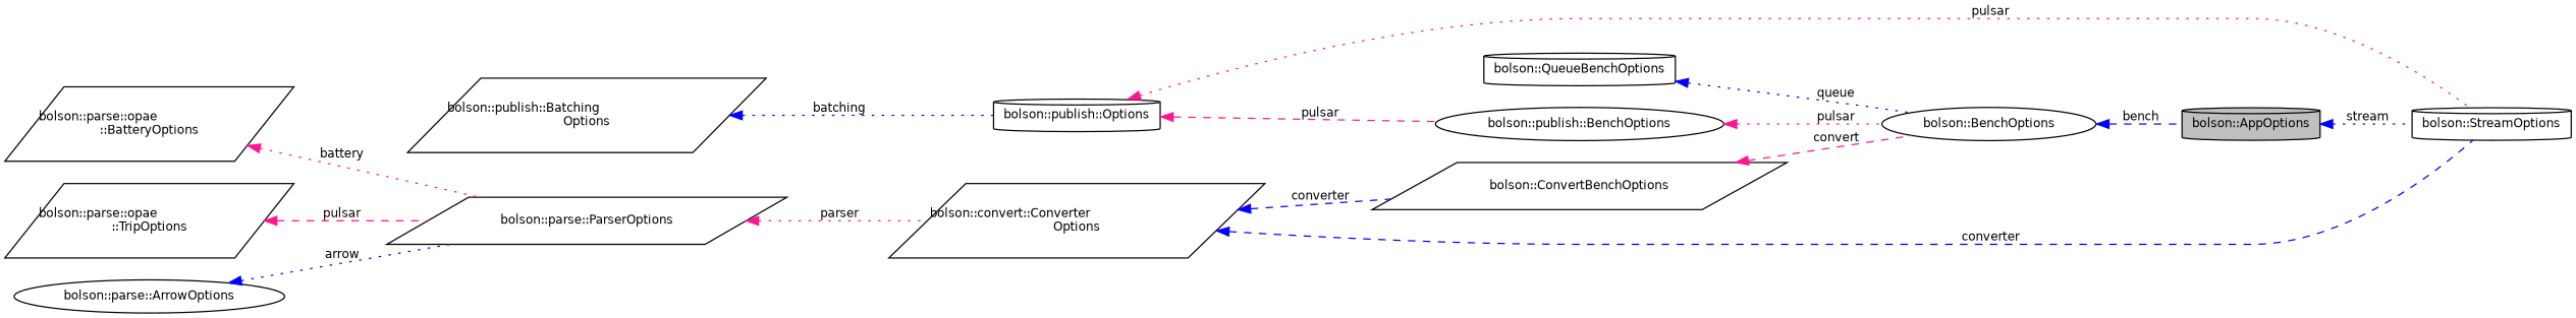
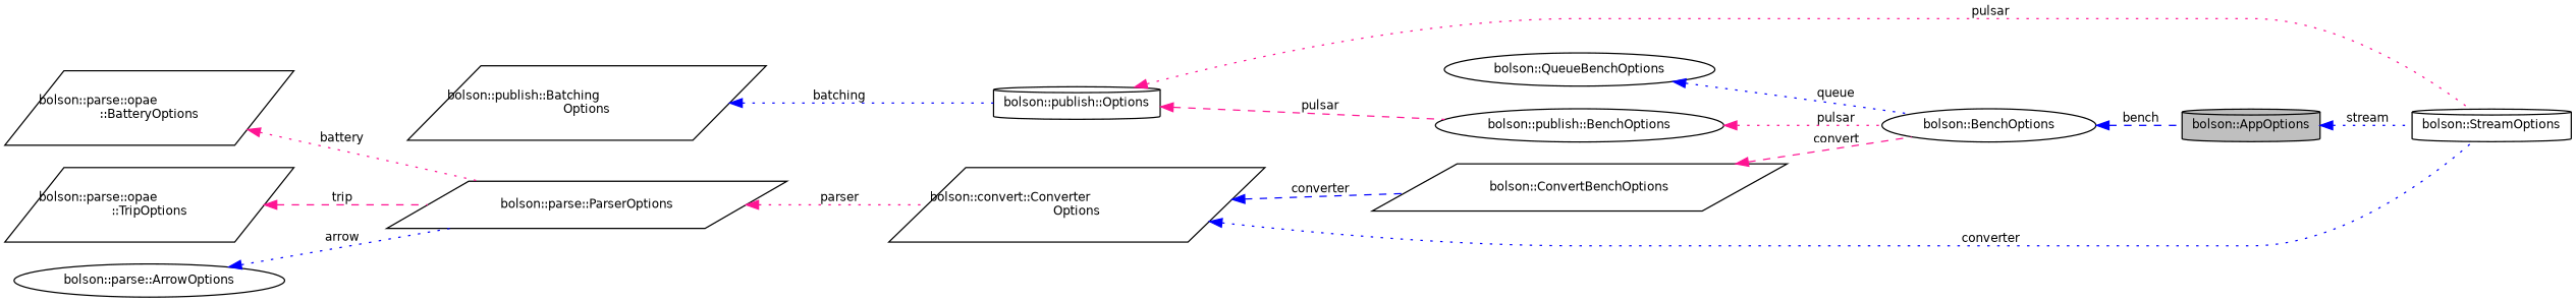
  digraph {
    rankdir=LR
    node [color=black fillcolor=white fontname=Helvetica fontsize=10 shape=parallelogram style=filled]
    edge [color=blue dir=back fontname=Helvetica fontsize=10 labelfontname=Helvetica labelfontsize=10 style=dotted]
    n1 [fillcolor=grey75 fontcolor=black height=0.2 label="bolson::AppOptions" shape=cylinder width=0.4]
    n2 [height=0.2 label="bolson::StreamOptions" shape=cylinder width=0.4]
    n3 [height=0.2 label="bolson::convert::Converter\lOptions" width=0.4]
    n4 [height=0.2 label="bolson::ConvertBenchOptions" width=0.4]
    n5 [height=0.2 label="bolson::BenchOptions" shape=ellipse width=0.4]
    n6 [height=0.2 label="bolson::parse::ParserOptions" width=0.4]
    n7 [height=0.2 label="bolson::parse::opae\l::BatteryOptions" width=0.4]
    n8 [height=0.2 label="bolson::parse::opae\l::TripOptions" width=0.4]
    n9 [height=0.2 label="bolson::parse::ArrowOptions" shape=ellipse width=0.4]
    n10 [height=0.2 label="bolson::publish::Options" shape=cylinder width=0.4]
    n11 [height=0.2 label="bolson::publish::BenchOptions" shape=ellipse width=0.4]
    n12 [height=0.2 label="bolson::publish::Batching\lOptions" width=0.4]
-   n13 [height=0.2 label="bolson::QueueBenchOptions" shape=cylinder width=0.4]
+   n13 [height=0.2 label="bolson::QueueBenchOptions" shape=ellipse width=0.4]
    n1 -> n2 [label=" stream"]
-   n3 -> n2 [label=" converter" style=dashed]
+   n3 -> n2 [label=" converter"]
    n3 -> n4 [label=" converter" style=dashed]
    n4 -> n5 [color=deeppink label=" convert" style=dashed]
    n5 -> n1 [label=" bench" style=dashed]
    n6 -> n3 [color=deeppink label=" parser"]
    n7 -> n6 [color=deeppink label=" battery"]
-   n8 -> n6 [color=deeppink label=" pulsar" style=dashed]
+   n8 -> n6 [color=deeppink label=" trip" style=dashed]
    n9 -> n6 [label=" arrow"]
    n10 -> n2 [color=deeppink label=" pulsar"]
    n10 -> n11 [color=deeppink label=" pulsar" style=dashed]
    n11 -> n5 [color=deeppink label=" pulsar"]
    n12 -> n10 [label=" batching"]
    n13 -> n5 [label=" queue"]
  }
